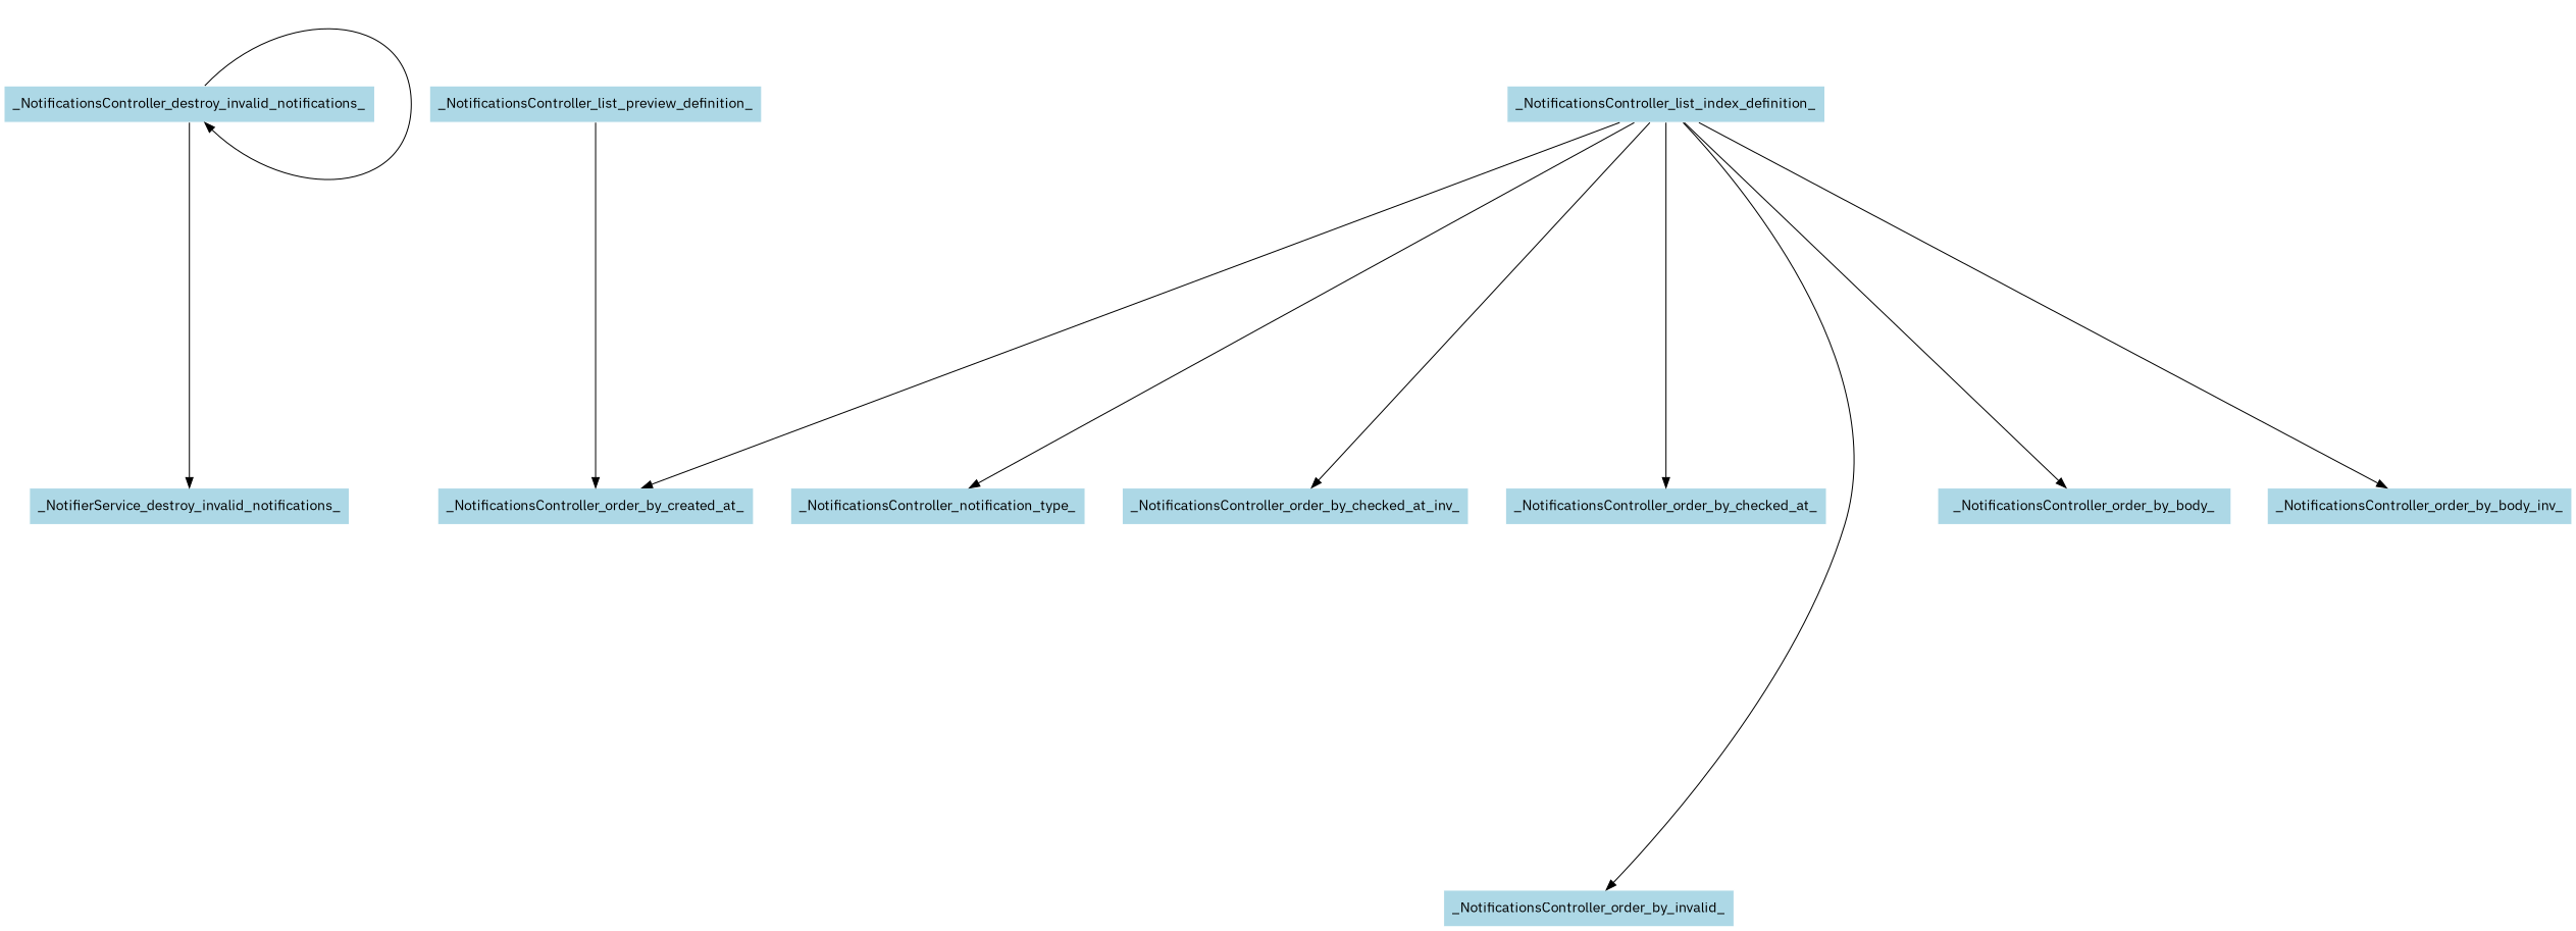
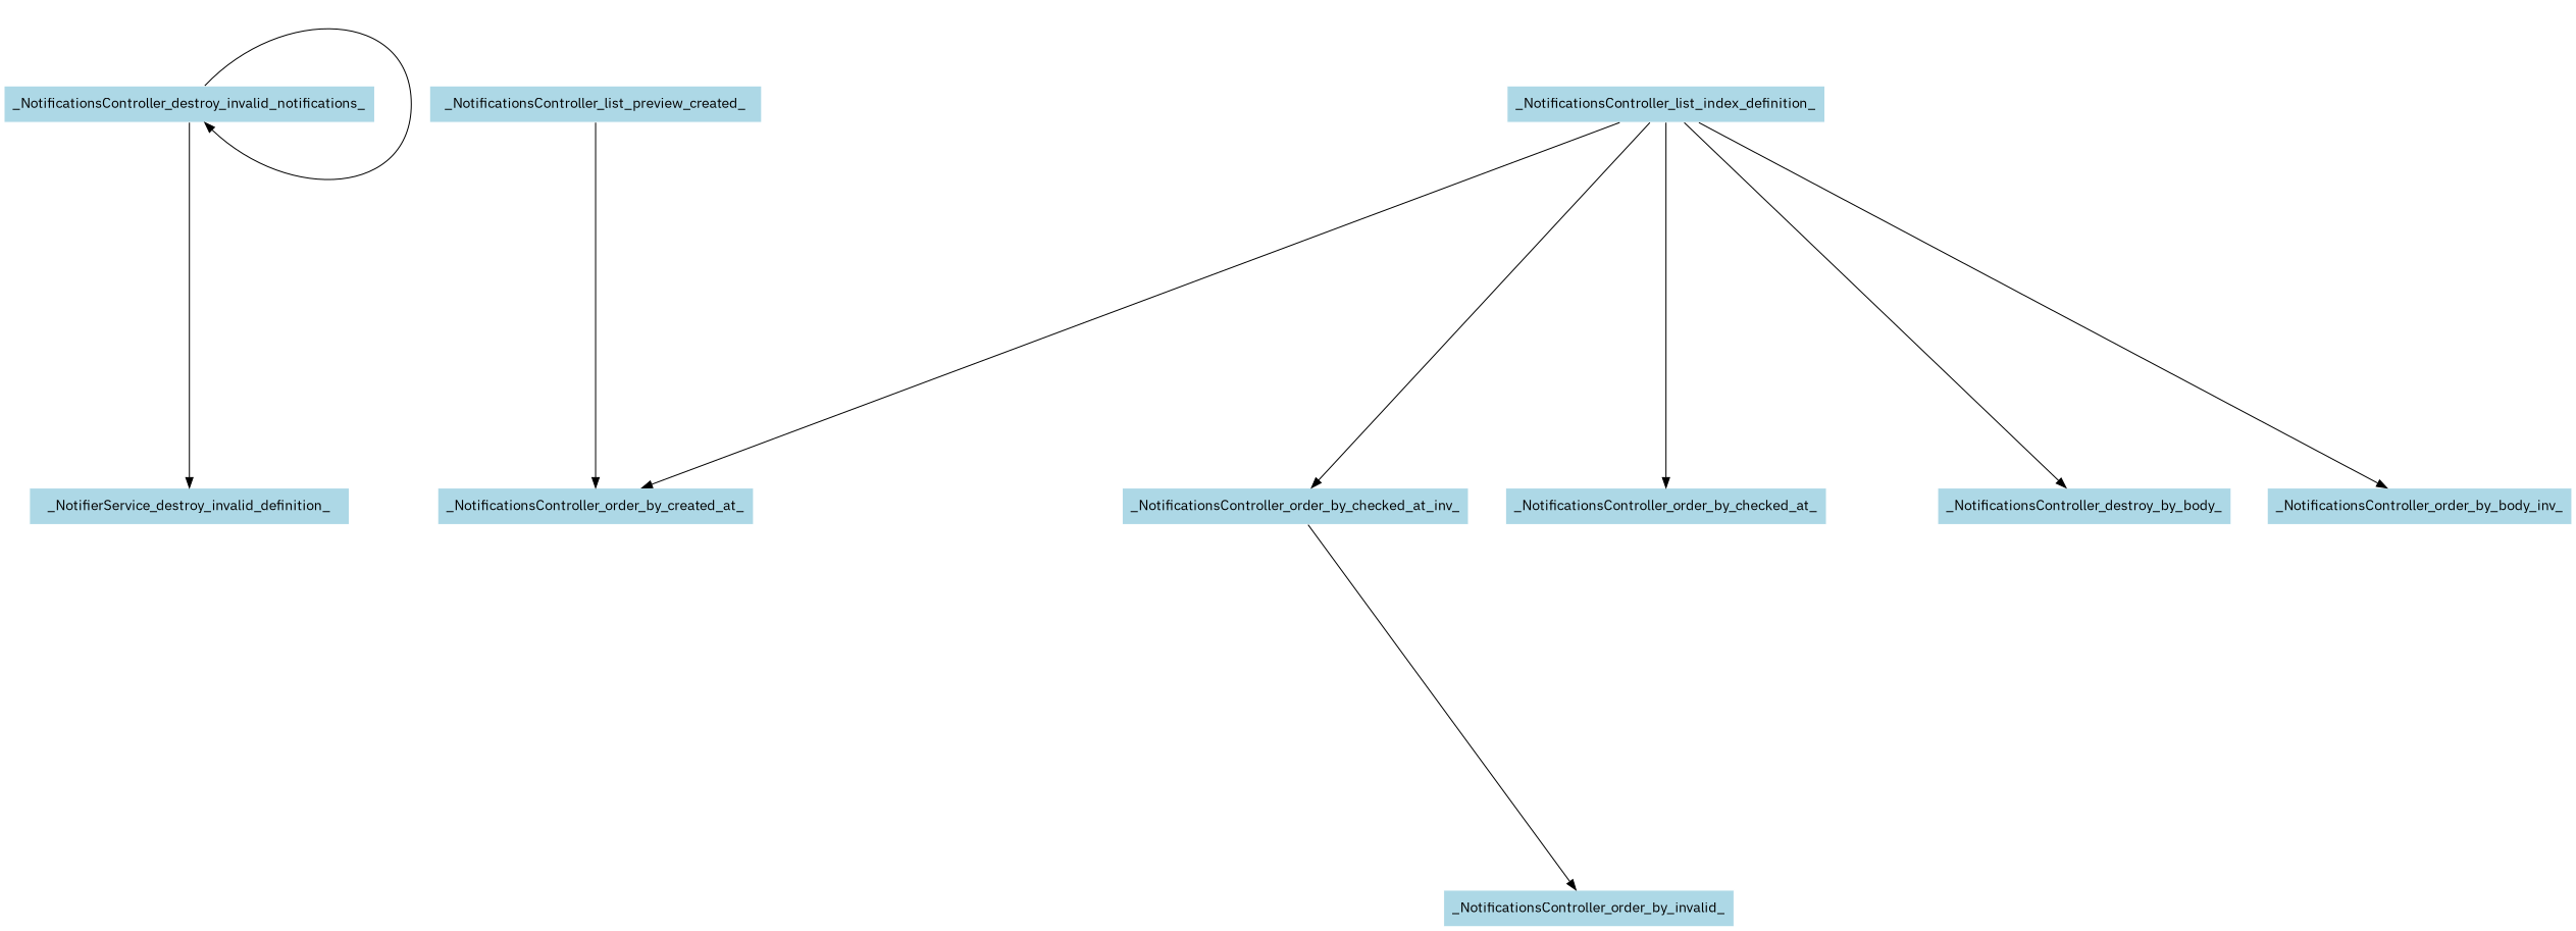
  digraph {
    fontname="IBM Plex Sans"
    nodesep=0.5
    ranksep=5
    node [color=white fillcolor=lightblue fontname="IBM Plex Sans" shape=box style=filled]
    edge [fontname="IBM Plex Sans"]
    _NotificationsController_destroy_invalid_notifications_
-   _NotifierService_destroy_invalid_notifications_
+   _NotifierService_destroy_invalid_notifications_ [label=_NotifierService_destroy_invalid_definition_]
    _NotificationsController_list_index_definition_
-   _NotificationsController_notification_type_
    _NotificationsController_order_by_created_at_
    _NotificationsController_order_by_checked_at_inv_
    _NotificationsController_order_by_checked_at_
    n8 [label=_NotificationsController_order_by_invalid_]
-   _NotificationsController_order_by_body_
+   _NotificationsController_order_by_body_ [label=_NotificationsController_destroy_by_body_]
    _NotificationsController_order_by_body_inv_
-   _NotificationsController_list_preview_definition_
+   _NotificationsController_list_preview_definition_ [label=_NotificationsController_list_preview_created_]
    _NotificationsController_destroy_invalid_notifications_ -> _NotificationsController_destroy_invalid_notifications_
    _NotificationsController_destroy_invalid_notifications_ -> _NotifierService_destroy_invalid_notifications_
-   _NotificationsController_list_index_definition_ -> _NotificationsController_notification_type_
    _NotificationsController_list_index_definition_ -> _NotificationsController_order_by_created_at_
    _NotificationsController_list_index_definition_ -> _NotificationsController_order_by_checked_at_inv_
    _NotificationsController_list_index_definition_ -> _NotificationsController_order_by_checked_at_
-   _NotificationsController_list_index_definition_ -> n8
+   _NotificationsController_order_by_checked_at_inv_ -> n8
    _NotificationsController_list_index_definition_ -> _NotificationsController_order_by_body_
    _NotificationsController_list_index_definition_ -> _NotificationsController_order_by_body_inv_
    _NotificationsController_list_preview_definition_ -> _NotificationsController_order_by_created_at_
  }
